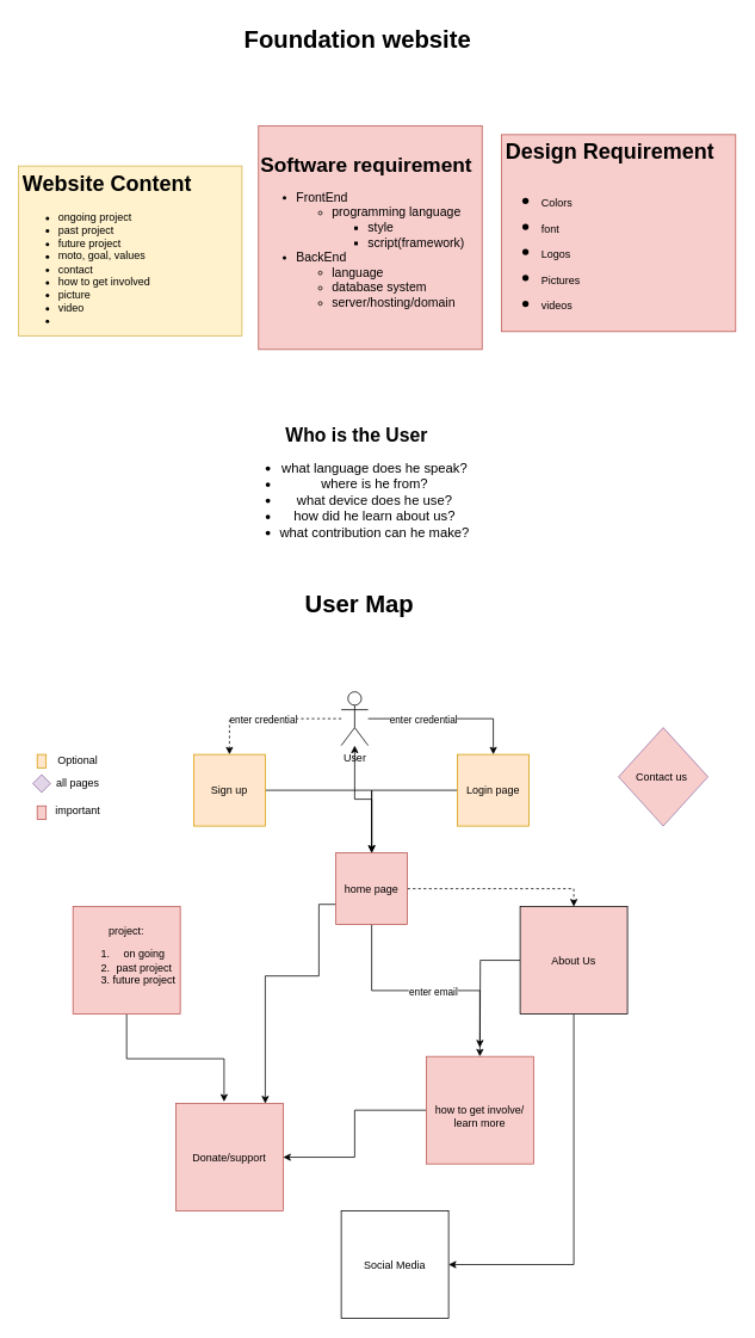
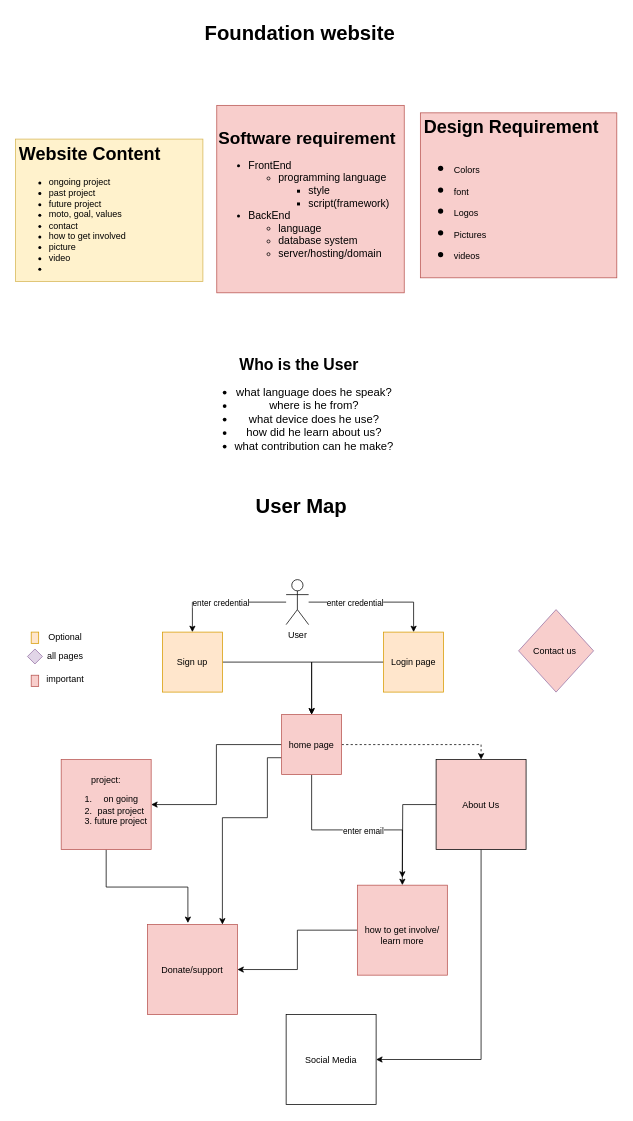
  <mxCell id="0" />
  <mxCell id="1" parent="0" />
  <mxCell id="2" value="&lt;h1&gt;Website Content&lt;/h1&gt;&lt;div&gt;&lt;ul&gt;&lt;li&gt;ongoing project&lt;/li&gt;&lt;li&gt;past project&lt;/li&gt;&lt;li&gt;future project&lt;/li&gt;&lt;li&gt;moto, goal, values&lt;/li&gt;&lt;li&gt;contact&lt;/li&gt;&lt;li&gt;how to get involved&lt;/li&gt;&lt;li&gt;picture&lt;/li&gt;&lt;li&gt;video&lt;/li&gt;&lt;li&gt;&lt;br&gt;&lt;/li&gt;&lt;/ul&gt;&lt;/div&gt;" style="text;html=1;strokeColor=#d6b656;fillColor=#fff2cc;spacing=5;spacingTop=-20;whiteSpace=wrap;overflow=hidden;rounded=0;" vertex="1" parent="1"><mxGeometry x="20" y="185" width="250" height="190" as="geometry" /></mxCell>
  <mxCell id="3" value="&lt;h1&gt;&lt;span style=&quot;background-color: initial;&quot;&gt;Design Requirement&lt;/span&gt;&lt;/h1&gt;&lt;h1&gt;&lt;ul&gt;&lt;li&gt;&lt;span style=&quot;font-size: 12px; font-weight: 400;&quot;&gt;Colors&amp;nbsp;&lt;/span&gt;&lt;/li&gt;&lt;li&gt;&lt;span style=&quot;font-size: 12px; font-weight: 400;&quot;&gt;font&lt;/span&gt;&lt;/li&gt;&lt;li&gt;&lt;span style=&quot;font-size: 12px; font-weight: 400;&quot;&gt;Logos&lt;/span&gt;&lt;/li&gt;&lt;li&gt;&lt;span style=&quot;font-size: 12px; font-weight: 400;&quot;&gt;Pictures&lt;/span&gt;&lt;/li&gt;&lt;li&gt;&lt;span style=&quot;font-size: 12px; font-weight: 400;&quot;&gt;videos&lt;/span&gt;&lt;/li&gt;&lt;/ul&gt;&lt;/h1&gt;" style="text;html=1;strokeColor=#b85450;fillColor=#f8cecc;spacing=5;spacingTop=-20;whiteSpace=wrap;overflow=hidden;rounded=0;" vertex="1" parent="1"><mxGeometry x="560" y="150" width="262" height="220" as="geometry" /></mxCell>
- <mxCell id="4" style="edgeStyle=orthogonalEdgeStyle;rounded=0;orthogonalLoop=1;jettySize=auto;html=1;dashed=1;" edge="1" parent="1" source="8" target="12"><mxGeometry relative="1" as="geometry" /></mxCell>
+ <mxCell id="4" style="edgeStyle=orthogonalEdgeStyle;rounded=0;orthogonalLoop=1;jettySize=auto;html=1;" edge="1" parent="1" source="8" target="12"><mxGeometry relative="1" as="geometry" /></mxCell>
  <mxCell id="5" value="enter credential" style="edgeLabel;html=1;align=center;verticalAlign=middle;resizable=0;points=[];" vertex="1" connectable="0" parent="4"><mxGeometry x="0.067" y="1" relative="1" as="geometry"><mxPoint as="offset" /></mxGeometry></mxCell>
  <mxCell id="6" style="edgeStyle=orthogonalEdgeStyle;rounded=0;orthogonalLoop=1;jettySize=auto;html=1;entryX=0.5;entryY=0;entryDx=0;entryDy=0;" edge="1" parent="1" source="8" target="10"><mxGeometry relative="1" as="geometry" /></mxCell>
  <mxCell id="7" value="enter credential" style="edgeLabel;html=1;align=center;verticalAlign=middle;resizable=0;points=[];" vertex="1" connectable="0" parent="6"><mxGeometry x="-0.322" relative="1" as="geometry"><mxPoint y="1" as="offset" /></mxGeometry></mxCell>
  <mxCell id="8" value="User" style="shape=umlActor;verticalLabelPosition=bottom;verticalAlign=top;html=1;outlineConnect=0;" vertex="1" parent="1"><mxGeometry x="381" y="772.5" width="30" height="60" as="geometry" /></mxCell>
  <mxCell id="9" style="edgeStyle=orthogonalEdgeStyle;rounded=0;orthogonalLoop=1;jettySize=auto;html=1;" edge="1" parent="1" source="10" target="18"><mxGeometry relative="1" as="geometry" /></mxCell>
  <mxCell id="10" value="Login page" style="whiteSpace=wrap;html=1;aspect=fixed;fillColor=#ffe6cc;strokeColor=#d79b00;" vertex="1" parent="1"><mxGeometry x="511" y="842.5" width="80" height="80" as="geometry" /></mxCell>
  <mxCell id="11" style="edgeStyle=orthogonalEdgeStyle;rounded=0;orthogonalLoop=1;jettySize=auto;html=1;entryX=0.5;entryY=0;entryDx=0;entryDy=0;" edge="1" parent="1" source="12" target="18"><mxGeometry relative="1" as="geometry" /></mxCell>
  <mxCell id="12" value="Sign up" style="whiteSpace=wrap;html=1;aspect=fixed;fillColor=#ffe6cc;strokeColor=#d79b00;" vertex="1" parent="1"><mxGeometry x="216" y="842.5" width="80" height="80" as="geometry" /></mxCell>
- <mxCell id="13" value="" style="edgeStyle=orthogonalEdgeStyle;rounded=0;orthogonalLoop=1;jettySize=auto;html=1;" edge="1" parent="1" source="18" target="8"><mxGeometry relative="1" as="geometry" /></mxCell>
+ <mxCell id="13" value="" style="edgeStyle=orthogonalEdgeStyle;rounded=0;orthogonalLoop=1;jettySize=auto;html=1;" edge="1" parent="1" source="18" target="20"><mxGeometry relative="1" as="geometry" /></mxCell>
  <mxCell id="14" style="edgeStyle=orthogonalEdgeStyle;rounded=0;orthogonalLoop=1;jettySize=auto;html=1;entryX=0.5;entryY=0;entryDx=0;entryDy=0;exitX=0.5;exitY=1;exitDx=0;exitDy=0;" edge="1" parent="1" source="18" target="22"><mxGeometry relative="1" as="geometry" /></mxCell>
  <mxCell id="15" value="enter email" style="edgeLabel;html=1;align=center;verticalAlign=middle;resizable=0;points=[];" vertex="1" connectable="0" parent="14"><mxGeometry x="0.059" y="-1" relative="1" as="geometry"><mxPoint as="offset" /></mxGeometry></mxCell>
  <mxCell id="16" style="edgeStyle=orthogonalEdgeStyle;rounded=0;orthogonalLoop=1;jettySize=auto;html=1;entryX=0.5;entryY=0;entryDx=0;entryDy=0;dashed=1;" edge="1" parent="1" source="18" target="26"><mxGeometry relative="1" as="geometry" /></mxCell>
  <mxCell id="17" style="edgeStyle=orthogonalEdgeStyle;rounded=0;orthogonalLoop=1;jettySize=auto;html=1;" edge="1" parent="1" source="18" target="23"><mxGeometry relative="1" as="geometry"><Array as="points"><mxPoint x="356" y="1010" /><mxPoint x="356" y="1090" /><mxPoint x="296" y="1090" /></Array></mxGeometry></mxCell>
  <mxCell id="18" value="home page" style="whiteSpace=wrap;html=1;aspect=fixed;fillColor=#f8cecc;strokeColor=#b85450;" vertex="1" parent="1"><mxGeometry x="375" y="952.5" width="80" height="80" as="geometry" /></mxCell>
  <mxCell id="19" style="edgeStyle=orthogonalEdgeStyle;rounded=0;orthogonalLoop=1;jettySize=auto;html=1;entryX=0.45;entryY=-0.017;entryDx=0;entryDy=0;entryPerimeter=0;" edge="1" parent="1" source="20" target="23"><mxGeometry relative="1" as="geometry" /></mxCell>
  <mxCell id="20" value="project:&lt;br&gt;&lt;ol&gt;&lt;li style=&quot;&quot;&gt;on going&lt;/li&gt;&lt;li style=&quot;&quot;&gt;past project&lt;/li&gt;&lt;li style=&quot;&quot;&gt;future project&lt;/li&gt;&lt;/ol&gt;" style="whiteSpace=wrap;html=1;aspect=fixed;align=center;fillColor=#f8cecc;strokeColor=#b85450;" vertex="1" parent="1"><mxGeometry x="81" y="1012.5" width="120" height="120" as="geometry" /></mxCell>
  <mxCell id="21" style="edgeStyle=orthogonalEdgeStyle;rounded=0;orthogonalLoop=1;jettySize=auto;html=1;" edge="1" parent="1" source="22" target="23"><mxGeometry relative="1" as="geometry" /></mxCell>
  <mxCell id="22" value="&lt;br&gt;how to get involve/ learn more" style="whiteSpace=wrap;html=1;aspect=fixed;align=center;fillColor=#f8cecc;strokeColor=#b85450;" vertex="1" parent="1"><mxGeometry x="476" y="1180" width="120" height="120" as="geometry" /></mxCell>
  <mxCell id="23" value="Donate/support" style="whiteSpace=wrap;html=1;aspect=fixed;align=center;fillColor=#f8cecc;strokeColor=#b85450;" vertex="1" parent="1"><mxGeometry x="196" y="1232.5" width="120" height="120" as="geometry" /></mxCell>
  <mxCell id="24" style="edgeStyle=orthogonalEdgeStyle;rounded=0;orthogonalLoop=1;jettySize=auto;html=1;entryX=1;entryY=0.5;entryDx=0;entryDy=0;exitX=0.5;exitY=1;exitDx=0;exitDy=0;" edge="1" parent="1" source="26" target="28"><mxGeometry relative="1" as="geometry" /></mxCell>
  <mxCell id="25" style="edgeStyle=orthogonalEdgeStyle;rounded=0;orthogonalLoop=1;jettySize=auto;html=1;" edge="1" parent="1" source="26"><mxGeometry relative="1" as="geometry"><mxPoint x="536" as="targetPoint" y="1170" /></mxGeometry></mxCell>
  <mxCell id="26" value="About Us" style="whiteSpace=wrap;html=1;aspect=fixed;align=center;fillColor=#f8cecc;" vertex="1" parent="1"><mxGeometry x="581" y="1012.5" width="120" height="120" as="geometry" /></mxCell>
  <mxCell id="27" value="Contact us&amp;nbsp;" style="rhombus;whiteSpace=wrap;html=1;fillColor=#f8cecc;strokeColor=#9673a6;" vertex="1" parent="1"><mxGeometry x="691" y="812.5" width="100" height="110" as="geometry" /></mxCell>
  <mxCell id="28" value="Social Media" style="whiteSpace=wrap;html=1;aspect=fixed;align=center;" vertex="1" parent="1"><mxGeometry x="381" y="1352.5" width="120" height="120" as="geometry" /></mxCell>
  <mxCell id="29" value="" style="rounded=0;whiteSpace=wrap;html=1;fillColor=#ffe6cc;strokeColor=#d79b00;" vertex="1" parent="1"><mxGeometry x="41" y="842.5" width="10" height="15" as="geometry" /></mxCell>
  <mxCell id="30" value="Optional" style="text;html=1;align=center;verticalAlign=middle;resizable=0;points=[];autosize=1;strokeColor=none;fillColor=none;" vertex="1" parent="1"><mxGeometry x="51" y="835" width="70" height="30" as="geometry" /></mxCell>
  <mxCell id="31" value="" style="rhombus;whiteSpace=wrap;html=1;fillColor=#e1d5e7;strokeColor=#9673a6;" vertex="1" parent="1"><mxGeometry x="36" y="865" width="20" height="20" as="geometry" /></mxCell>
  <mxCell id="32" value="all pages" style="text;html=1;align=center;verticalAlign=middle;resizable=0;points=[];autosize=1;strokeColor=none;fillColor=none;" vertex="1" parent="1"><mxGeometry x="51" y="860" width="70" height="30" as="geometry" /></mxCell>
  <mxCell id="33" value="&lt;b&gt;&lt;font style=&quot;font-size: 27px;&quot;&gt;User Map&lt;/font&gt;&lt;/b&gt;" style="text;html=1;align=center;verticalAlign=middle;resizable=0;points=[];autosize=1;strokeColor=none;fillColor=none;" vertex="1" parent="1"><mxGeometry x="326" y="650" width="150" height="50" as="geometry" /></mxCell>
  <mxCell id="34" value="&lt;div style=&quot;font-size: 15px;&quot;&gt;&lt;div&gt;&lt;b style=&quot;border-color: var(--border-color); font-size: 21px;&quot;&gt;Who is the User&lt;/b&gt;&lt;br&gt;&lt;/div&gt;&lt;ul&gt;&lt;li&gt;what language does he speak?&lt;/li&gt;&lt;li&gt;where is he from?&lt;/li&gt;&lt;li&gt;what device does he use?&lt;/li&gt;&lt;li&gt;how did he learn about us?&lt;/li&gt;&lt;li&gt;what contribution can he make?&lt;/li&gt;&lt;/ul&gt;&lt;/div&gt;" style="text;html=1;strokeColor=none;fillColor=none;align=center;verticalAlign=middle;whiteSpace=wrap;rounded=0;" vertex="1" parent="1"><mxGeometry x="257.5" y="506" width="281" height="80" as="geometry" /></mxCell>
  <mxCell id="35" value="&lt;span style=&quot;font-size: 27px;&quot;&gt;&lt;b&gt;Foundation website&lt;br&gt;&lt;/b&gt;&lt;/span&gt;" style="text;html=1;align=center;verticalAlign=middle;resizable=0;points=[];autosize=1;strokeColor=none;fillColor=none;" vertex="1" parent="1"><mxGeometry x="259" y="20" width="280" height="50" as="geometry" /></mxCell>
  <mxCell id="36" value="" style="rounded=0;whiteSpace=wrap;html=1;fillColor=#f8cecc;strokeColor=#b85450;" vertex="1" parent="1"><mxGeometry x="41" y="900" width="10" height="15" as="geometry" /></mxCell>
  <mxCell id="37" value="important" style="text;html=1;align=center;verticalAlign=middle;resizable=0;points=[];autosize=1;strokeColor=none;fillColor=none;" vertex="1" parent="1"><mxGeometry x="51" y="890" width="70" height="30" as="geometry" /></mxCell>
  <mxCell id="38" value="&lt;div&gt;&lt;b style=&quot;border-color: var(--border-color); text-align: center;&quot;&gt;&lt;font style=&quot;border-color: var(--border-color); font-size: 23px;&quot;&gt;Software requirement&lt;/font&gt;&lt;/b&gt;&lt;span style=&quot;font-size: 14px;&quot;&gt;&lt;br&gt;&lt;/span&gt;&lt;/div&gt;&lt;ul style=&quot;font-size: 14px;&quot;&gt;&lt;li&gt;FrontEnd&lt;/li&gt;&lt;ul&gt;&lt;li&gt;programming language&lt;/li&gt;&lt;ul&gt;&lt;li&gt;style&lt;/li&gt;&lt;li&gt;script(framework)&lt;/li&gt;&lt;/ul&gt;&lt;/ul&gt;&lt;li&gt;BackEnd&lt;/li&gt;&lt;ul&gt;&lt;li&gt;language&lt;/li&gt;&lt;li&gt;database system&lt;/li&gt;&lt;li&gt;server/hosting/domain&lt;/li&gt;&lt;/ul&gt;&lt;/ul&gt;" style="whiteSpace=wrap;html=1;aspect=fixed;align=left;fillColor=#f8cecc;strokeColor=#b85450;" vertex="1" parent="1"><mxGeometry x="288.5" y="140" width="250" height="250" as="geometry" /></mxCell>
